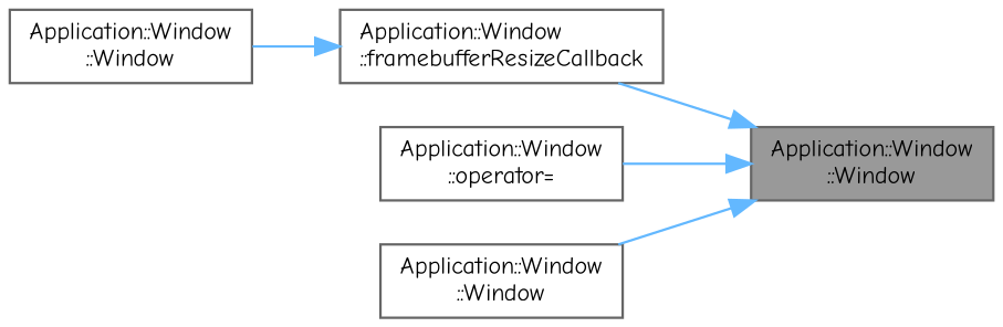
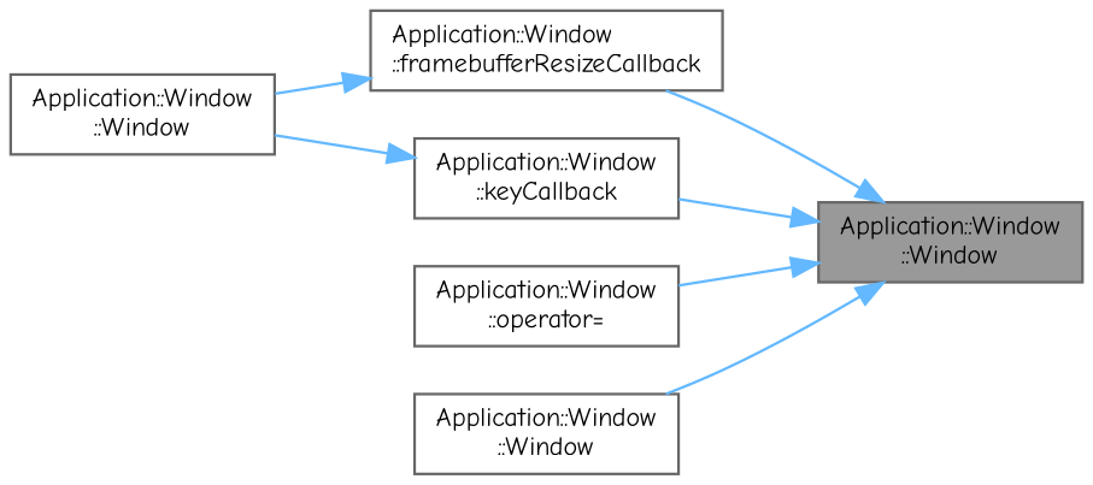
  digraph {
    rankdir=RL
    fontname="Comic Neue"
    node [color=grey40 fillcolor=white fontname="Comic Neue" fontsize=10 shape=box style=filled]
    edge [color=steelblue1 dir=back fontname="Comic Neue" fontsize=10 labelfontname=Helvetica labelfontsize=10 style=solid]
    n1 [color=gray40 fillcolor=grey60 fontcolor=black height=0.2 label="Application::Window\l::Window" width=0.4]
    n2 [height=0.2 label="Application::Window\l::framebufferResizeCallback" width=0.4]
+   n3 [height=0.2 label="Application::Window\l::keyCallback" width=0.4]
    n4 [height=0.2 label="Application::Window\l::operator=" width=0.4]
    n5 [height=0.2 label="Application::Window\l::Window" width=0.4]
    n6 [height=0.2 label="Application::Window\l::Window" width=0.4]
    n1 -> n2
+   n1 -> n3
    n1 -> n4
    n1 -> n5
    n2 -> n6
+   n3 -> n6
  }
